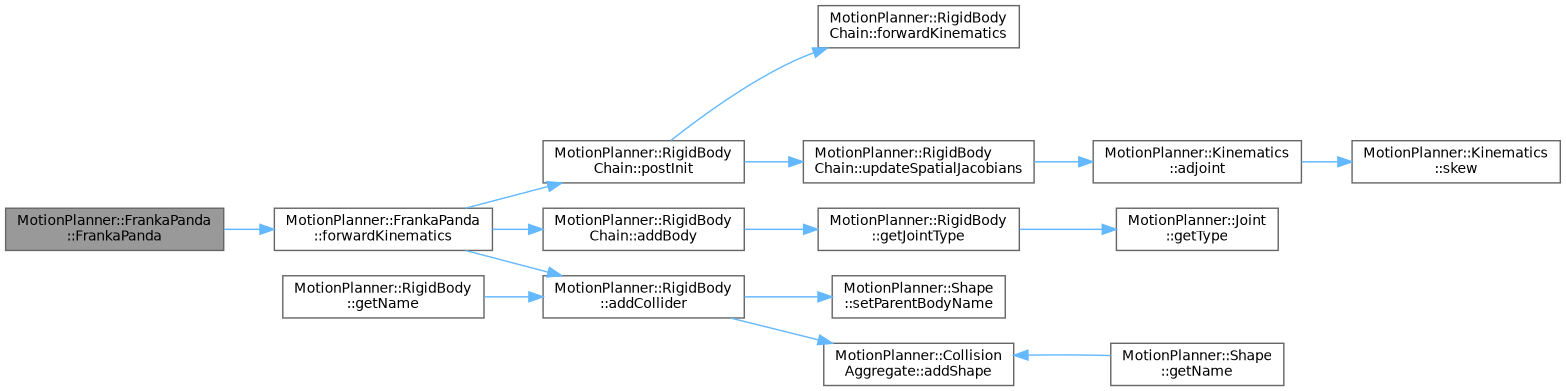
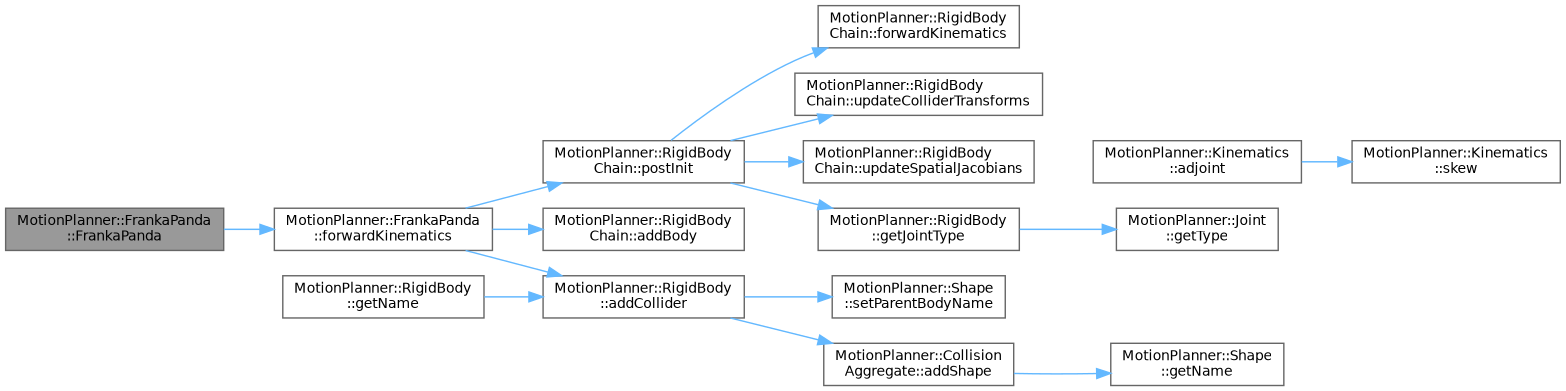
  digraph {
    rankdir=LR
    node [color=grey40 fillcolor=white fontname=Helvetica fontsize=10 shape=box style=filled]
    edge [color=steelblue1 fontname=Helvetica fontsize=10 labelfontname=Helvetica labelfontsize=10 style=solid]
    n1 [color=gray40 fillcolor=grey60 fontcolor=black height=0.2 label="MotionPlanner::FrankaPanda\l::FrankaPanda" width=0.4]
    n2 [height=0.2 label="MotionPlanner::FrankaPanda\l::forwardKinematics" width=0.4]
    n3 [height=0.2 label="MotionPlanner::RigidBody\lChain::addBody" width=0.4]
    n4 [height=0.2 label="MotionPlanner::RigidBody\l::addCollider" width=0.4]
    n5 [height=0.2 label="MotionPlanner::RigidBody\lChain::postInit" width=0.4]
    n6 [height=0.2 label="MotionPlanner::RigidBody\l::getJointType" width=0.4]
    n7 [height=0.2 label="MotionPlanner::Collision\lAggregate::addShape" width=0.4]
    n8 [height=0.2 label="MotionPlanner::Shape\l::setParentBodyName" width=0.4]
    n9 [height=0.2 label="MotionPlanner::RigidBody\lChain::forwardKinematics" width=0.4]
+   n10 [height=0.2 label="MotionPlanner::RigidBody\lChain::updateColliderTransforms" width=0.4]
    n11 [height=0.2 label="MotionPlanner::RigidBody\lChain::updateSpatialJacobians" width=0.4]
    n12 [height=0.2 label="MotionPlanner::Joint\l::getType" width=0.4]
    n13 [height=0.2 label="MotionPlanner::Shape\l::getName" width=0.4]
    n14 [height=0.2 label="MotionPlanner::RigidBody\l::getName" width=0.4]
    n15 [height=0.2 label="MotionPlanner::Kinematics\l::adjoint" width=0.4]
    n16 [height=0.2 label="MotionPlanner::Kinematics\l::skew" width=0.4]
    n1 -> n2
    n2 -> n3
    n2 -> n4
    n2 -> n5
-   n3 -> n6
+   n5 -> n6
    n4 -> n7
    n4 -> n8
    n5 -> n9
+   n5 -> n10
    n5 -> n11
    n6 -> n12
-   n13 -> n7
-   n11 -> n15
+   n7 -> n13
    n14 -> n4
    n15 -> n16
  }
